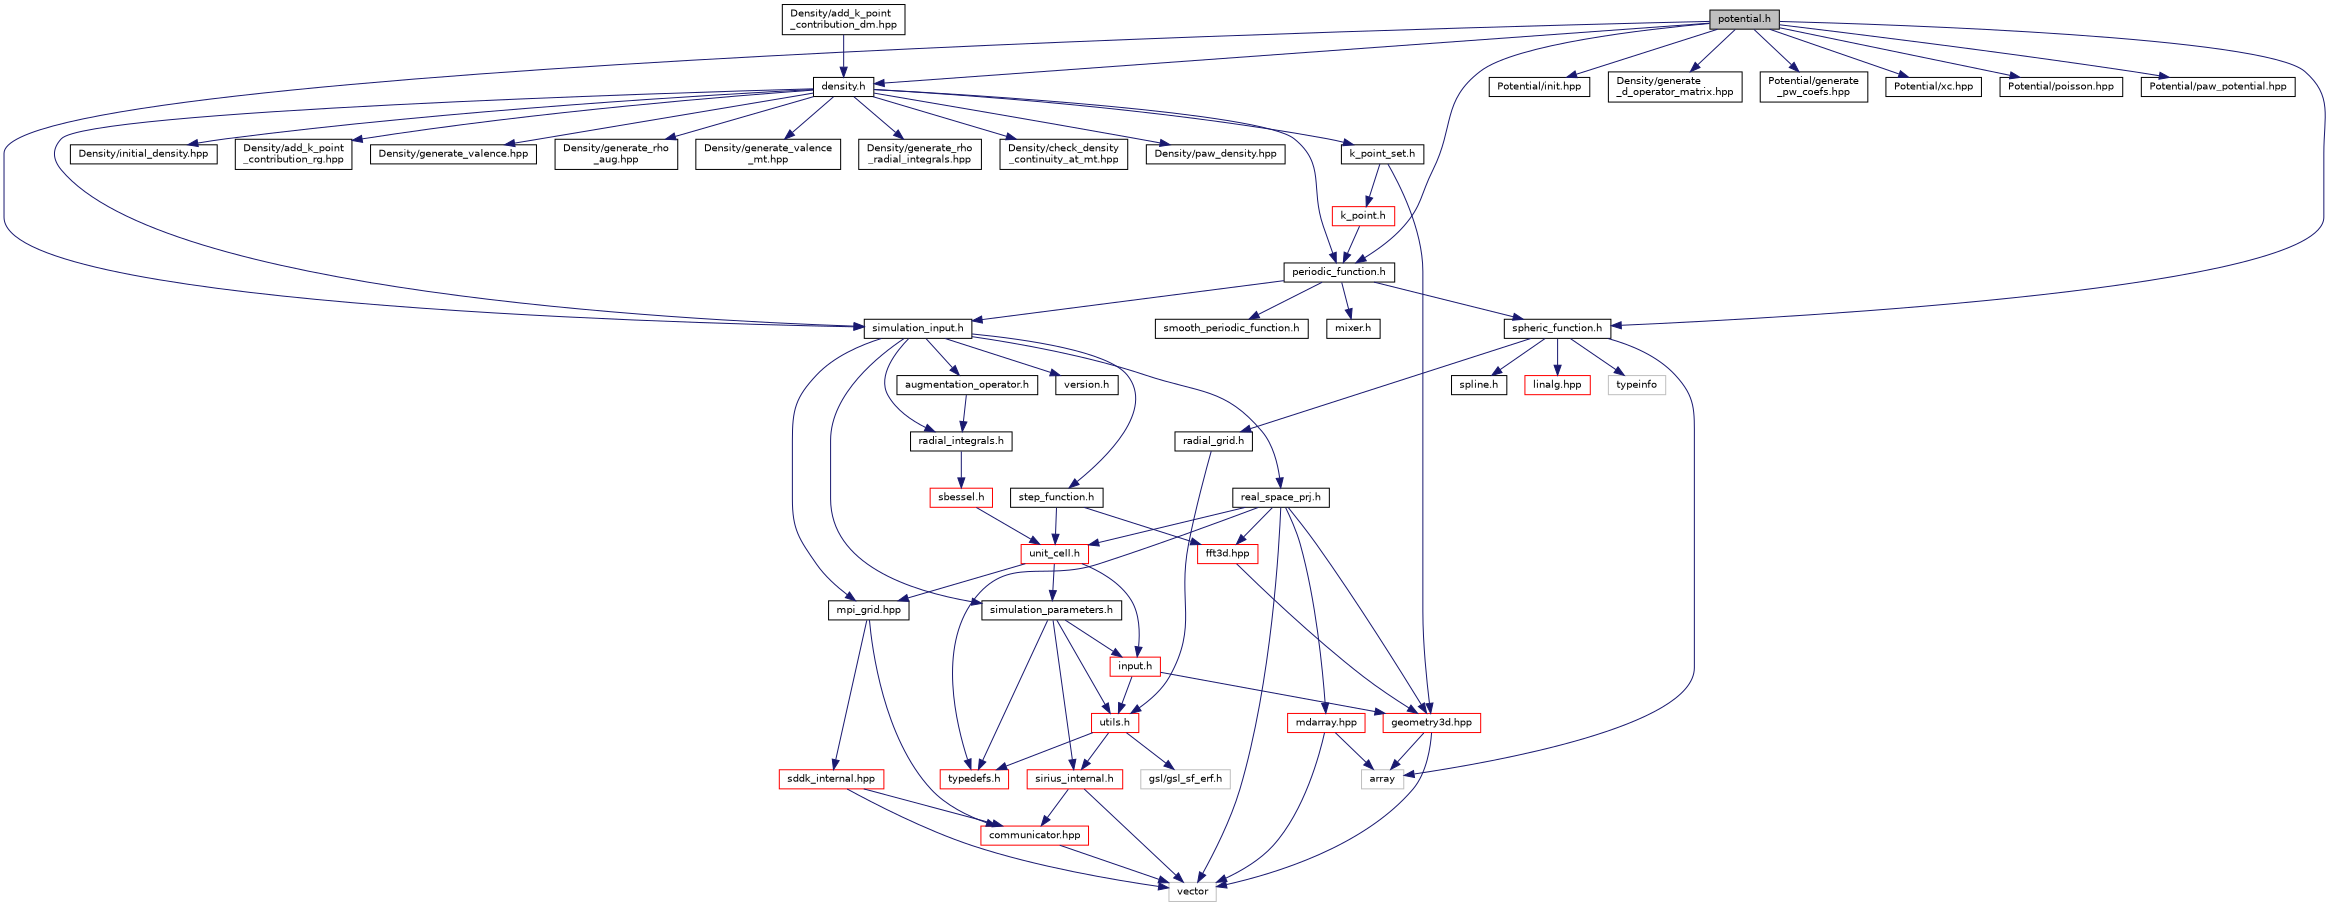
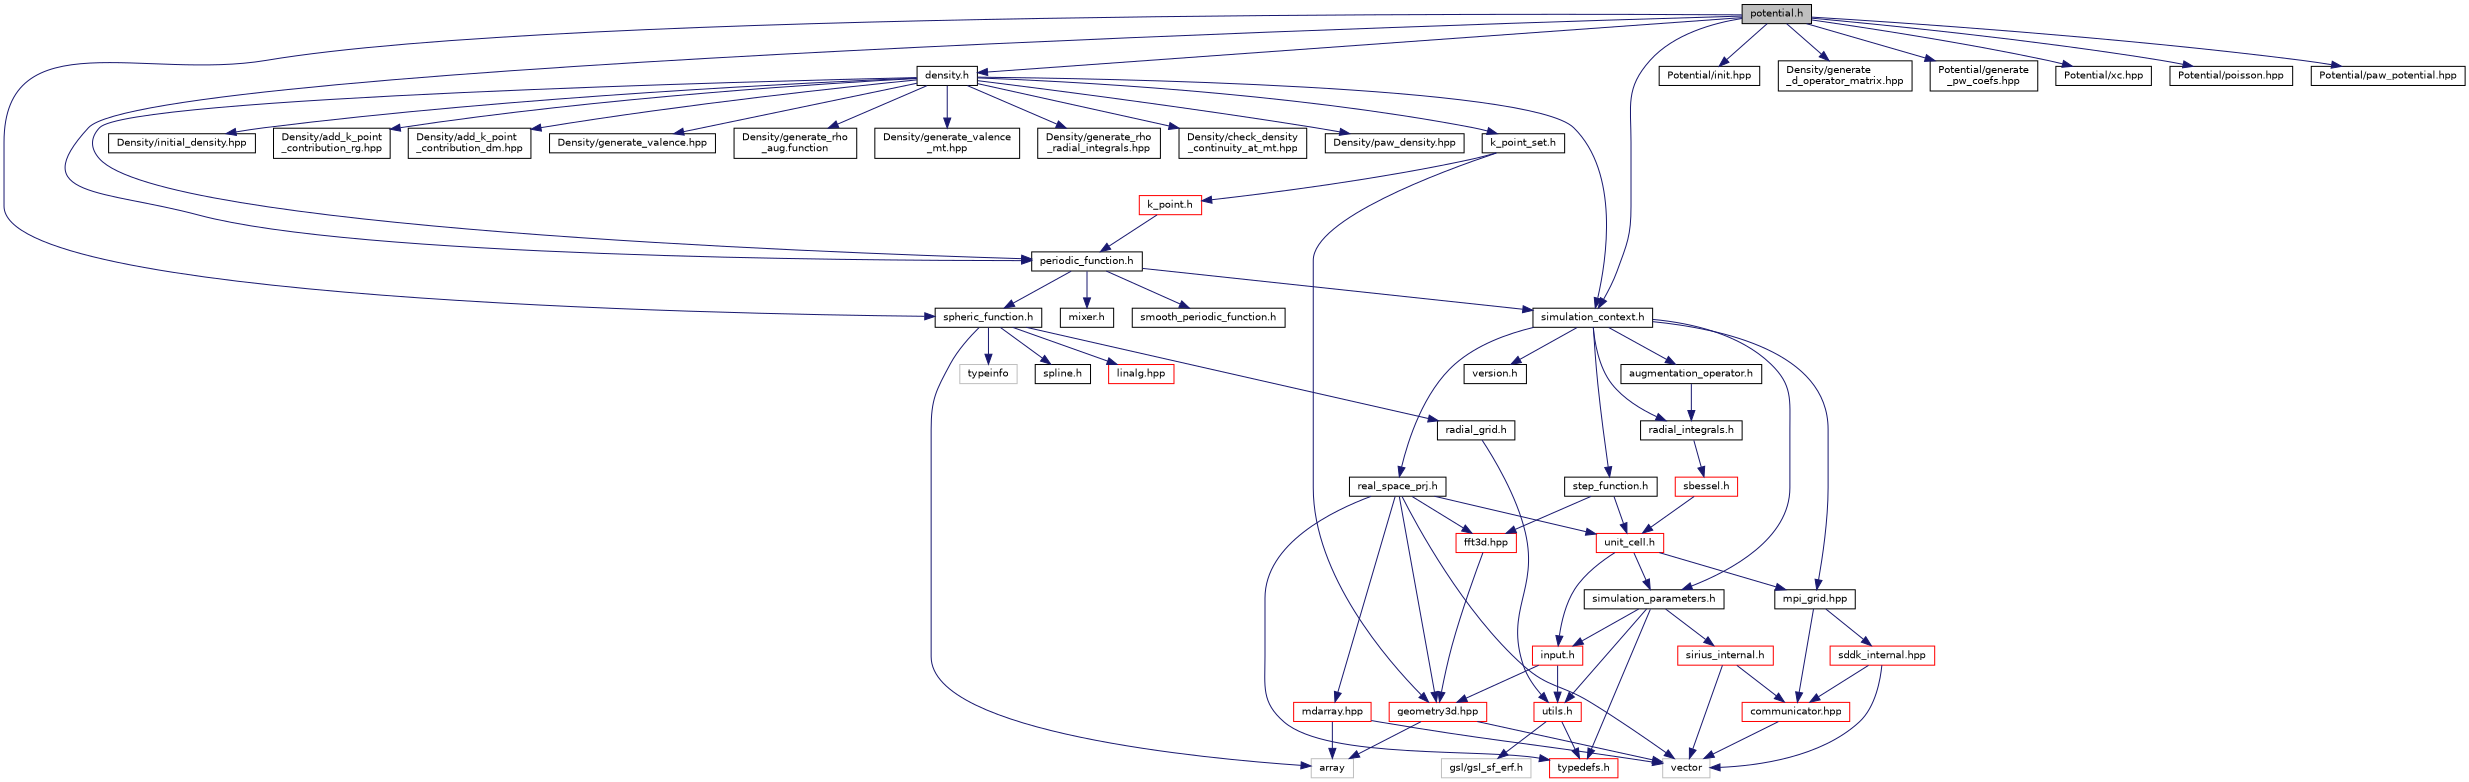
  digraph {
    node [color=black fillcolor=white fontname=Helvetica fontsize=10 shape=record style=filled]
    edge [color=midnightblue fontname=Helvetica fontsize=10 labelfontname=Helvetica labelfontsize=10 style=solid]
    n1 [fillcolor=grey75 fontcolor=black height=0.2 label="potential.h" width=0.4]
    n2 [height=0.2 label="periodic_function.h" width=0.4]
-   n3 [height=0.2 label="simulation_input.h" width=0.4]
+   n3 [height=0.2 label="simulation_context.h" width=0.4]
    n4 [height=0.2 label="spheric_function.h" width=0.4]
    n5 [height=0.2 label="density.h" width=0.4]
    n6 [height=0.2 label="Potential/init.hpp" width=0.4]
    n7 [height=0.2 label="Density/generate\l_d_operator_matrix.hpp" width=0.4]
    n8 [height=0.2 label="Potential/generate\l_pw_coefs.hpp" width=0.4]
    n9 [height=0.2 label="Potential/xc.hpp" width=0.4]
    n10 [height=0.2 label="Potential/poisson.hpp" width=0.4]
    n11 [height=0.2 label="Potential/paw_potential.hpp" width=0.4]
    n12 [height=0.2 label="smooth_periodic_function.h" width=0.4]
    n13 [height=0.2 label="mixer.h" width=0.4]
    n14 [height=0.2 label="simulation_parameters.h" width=0.4]
    n15 [height=0.2 label="mpi_grid.hpp" width=0.4]
    n16 [height=0.2 label="step_function.h" width=0.4]
    n17 [height=0.2 label="real_space_prj.h" width=0.4]
    n18 [height=0.2 label="version.h" width=0.4]
    n19 [height=0.2 label="augmentation_operator.h" width=0.4]
    n20 [height=0.2 label="radial_integrals.h" width=0.4]
    n21 [color=grey75 height=0.2 label=array width=0.4]
    n22 [color=grey75 height=0.2 label=typeinfo width=0.4]
    n23 [height=0.2 label="radial_grid.h" width=0.4]
    n24 [height=0.2 label="spline.h" width=0.4]
    n25 [color=red height=0.2 label="linalg.hpp" width=0.4]
    n26 [height=0.2 label="k_point_set.h" width=0.4]
    n27 [height=0.2 label="Density/initial_density.hpp" width=0.4]
    n28 [height=0.2 label="Density/add_k_point\l_contribution_rg.hpp" width=0.4]
    n29 [height=0.2 label="Density/add_k_point\l_contribution_dm.hpp" width=0.4]
    n30 [height=0.2 label="Density/generate_valence.hpp" width=0.4]
-   n31 [height=0.2 label="Density/generate_rho\l_aug.hpp" width=0.4]
+   n31 [height=0.2 label="Density/generate_rho\l_aug.function" width=0.4]
    n32 [height=0.2 label="Density/generate_valence\l_mt.hpp" width=0.4]
    n33 [height=0.2 label="Density/generate_rho\l_radial_integrals.hpp" width=0.4]
    n34 [height=0.2 label="Density/check_density\l_continuity_at_mt.hpp" width=0.4]
    n35 [height=0.2 label="Density/paw_density.hpp" width=0.4]
    n36 [color=red height=0.2 label="typedefs.h" width=0.4]
    n37 [color=red height=0.2 label="utils.h" width=0.4]
    n38 [color=red height=0.2 label="sirius_internal.h" width=0.4]
    n39 [color=red height=0.2 label="input.h" width=0.4]
    n40 [color=red height=0.2 label="communicator.hpp" width=0.4]
    n41 [color=red height=0.2 label="sddk_internal.hpp" width=0.4]
    n42 [color=red height=0.2 label="unit_cell.h" width=0.4]
    n43 [color=red height=0.2 label="fft3d.hpp" width=0.4]
    n44 [color=grey75 height=0.2 label=vector width=0.4]
    n45 [color=red height=0.2 label="geometry3d.hpp" width=0.4]
    n46 [color=red height=0.2 label="mdarray.hpp" width=0.4]
    n47 [color=red height=0.2 label="sbessel.h" width=0.4]
    n48 [color=grey75 height=0.2 label="gsl/gsl_sf_erf.h" width=0.4]
    n49 [color=red height=0.2 label="k_point.h" width=0.4]
    n1 -> n2
    n1 -> n3
    n1 -> n4
    n1 -> n5
    n1 -> n6
    n1 -> n7
    n1 -> n8
    n1 -> n9
    n1 -> n10
    n1 -> n11
    n2 -> n3
    n2 -> n4
    n2 -> n12
    n2 -> n13
    n3 -> n14
    n3 -> n15
    n3 -> n16
    n3 -> n17
    n3 -> n18
    n3 -> n19
    n3 -> n20
    n4 -> n21
    n4 -> n22
    n4 -> n23
    n4 -> n24
    n4 -> n25
    n5 -> n2
    n5 -> n3
    n5 -> n26
    n5 -> n27
    n5 -> n28
-   n29 -> n5
+   n5 -> n29
    n5 -> n30
    n5 -> n31
    n5 -> n32
    n5 -> n33
    n5 -> n34
    n5 -> n35
    n14 -> n36
    n14 -> n37
    n14 -> n38
    n14 -> n39
    n15 -> n40
    n15 -> n41
    n16 -> n42
    n16 -> n43
    n17 -> n36
    n17 -> n42
    n17 -> n43
    n17 -> n44
    n17 -> n45
    n17 -> n46
    n19 -> n20
    n20 -> n47
    n23 -> n37
    n26 -> n45
    n26 -> n49
    n37 -> n36
-   n37 -> n38
    n37 -> n48
    n38 -> n40
    n38 -> n44
    n39 -> n37
    n39 -> n45
    n40 -> n44
    n41 -> n40
    n41 -> n44
    n42 -> n14
    n42 -> n15
    n42 -> n39
    n43 -> n45
    n45 -> n21
    n45 -> n44
    n46 -> n21
    n46 -> n44
    n47 -> n42
    n49 -> n2
  }
